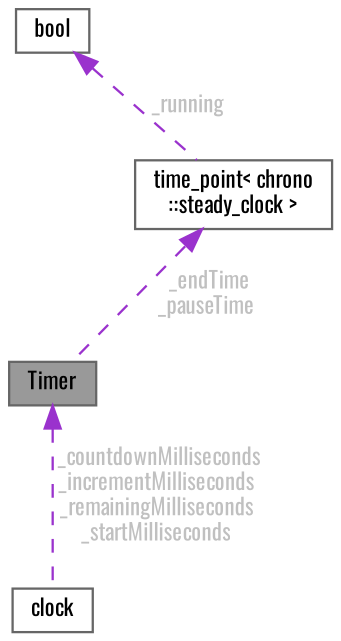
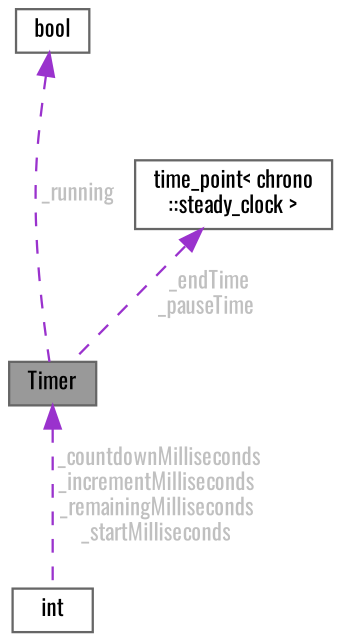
  digraph {
    fontname=Oswald
    node [color=gray40 fillcolor=white fontname=Oswald fontsize=10 shape=box style=filled]
    edge [color=darkorchid3 dir=back fontcolor=grey fontname=Oswald fontsize=10 labelfontname=Helvetica labelfontsize=10 style=dashed]
    n1 [fillcolor=grey60 fontcolor=black height=0.2 label=Timer width=0.4]
-   n2 [height=0.2 label=clock width=0.4]
+   n2 [height=0.2 label=int width=0.4]
    n3 [height=0.2 label=bool width=0.4]
    n4 [height=0.2 label="time_point\< chrono\l::steady_clock \>" width=0.4]
    n1 -> n2 [label=" _countdownMilliseconds\n_incrementMilliseconds\n_remainingMilliseconds\n_startMilliseconds"]
-   n3 -> n4 [label=" _running"]
+   n3 -> n1 [label=" _running"]
    n4 -> n1 [label=" _endTime\n_pauseTime"]
  }
